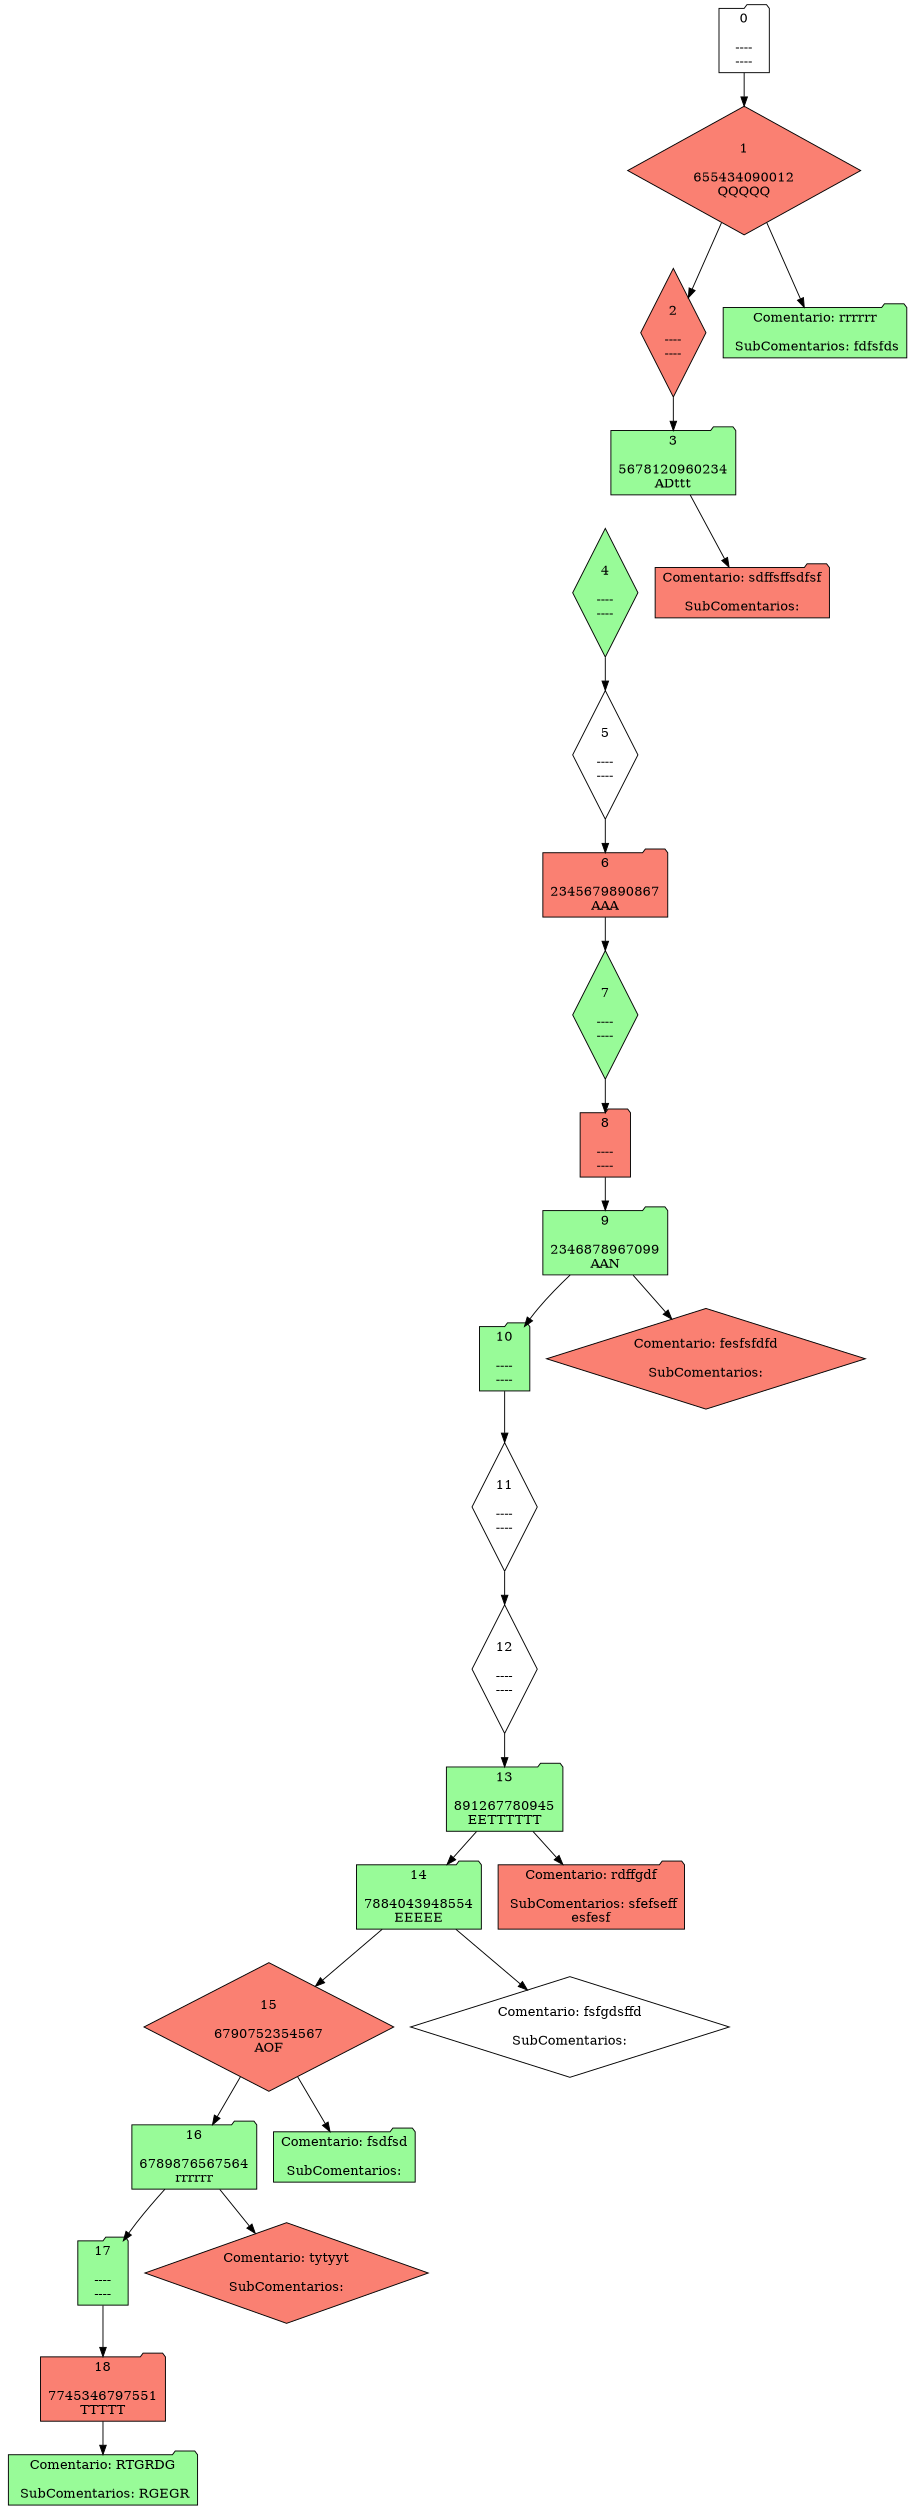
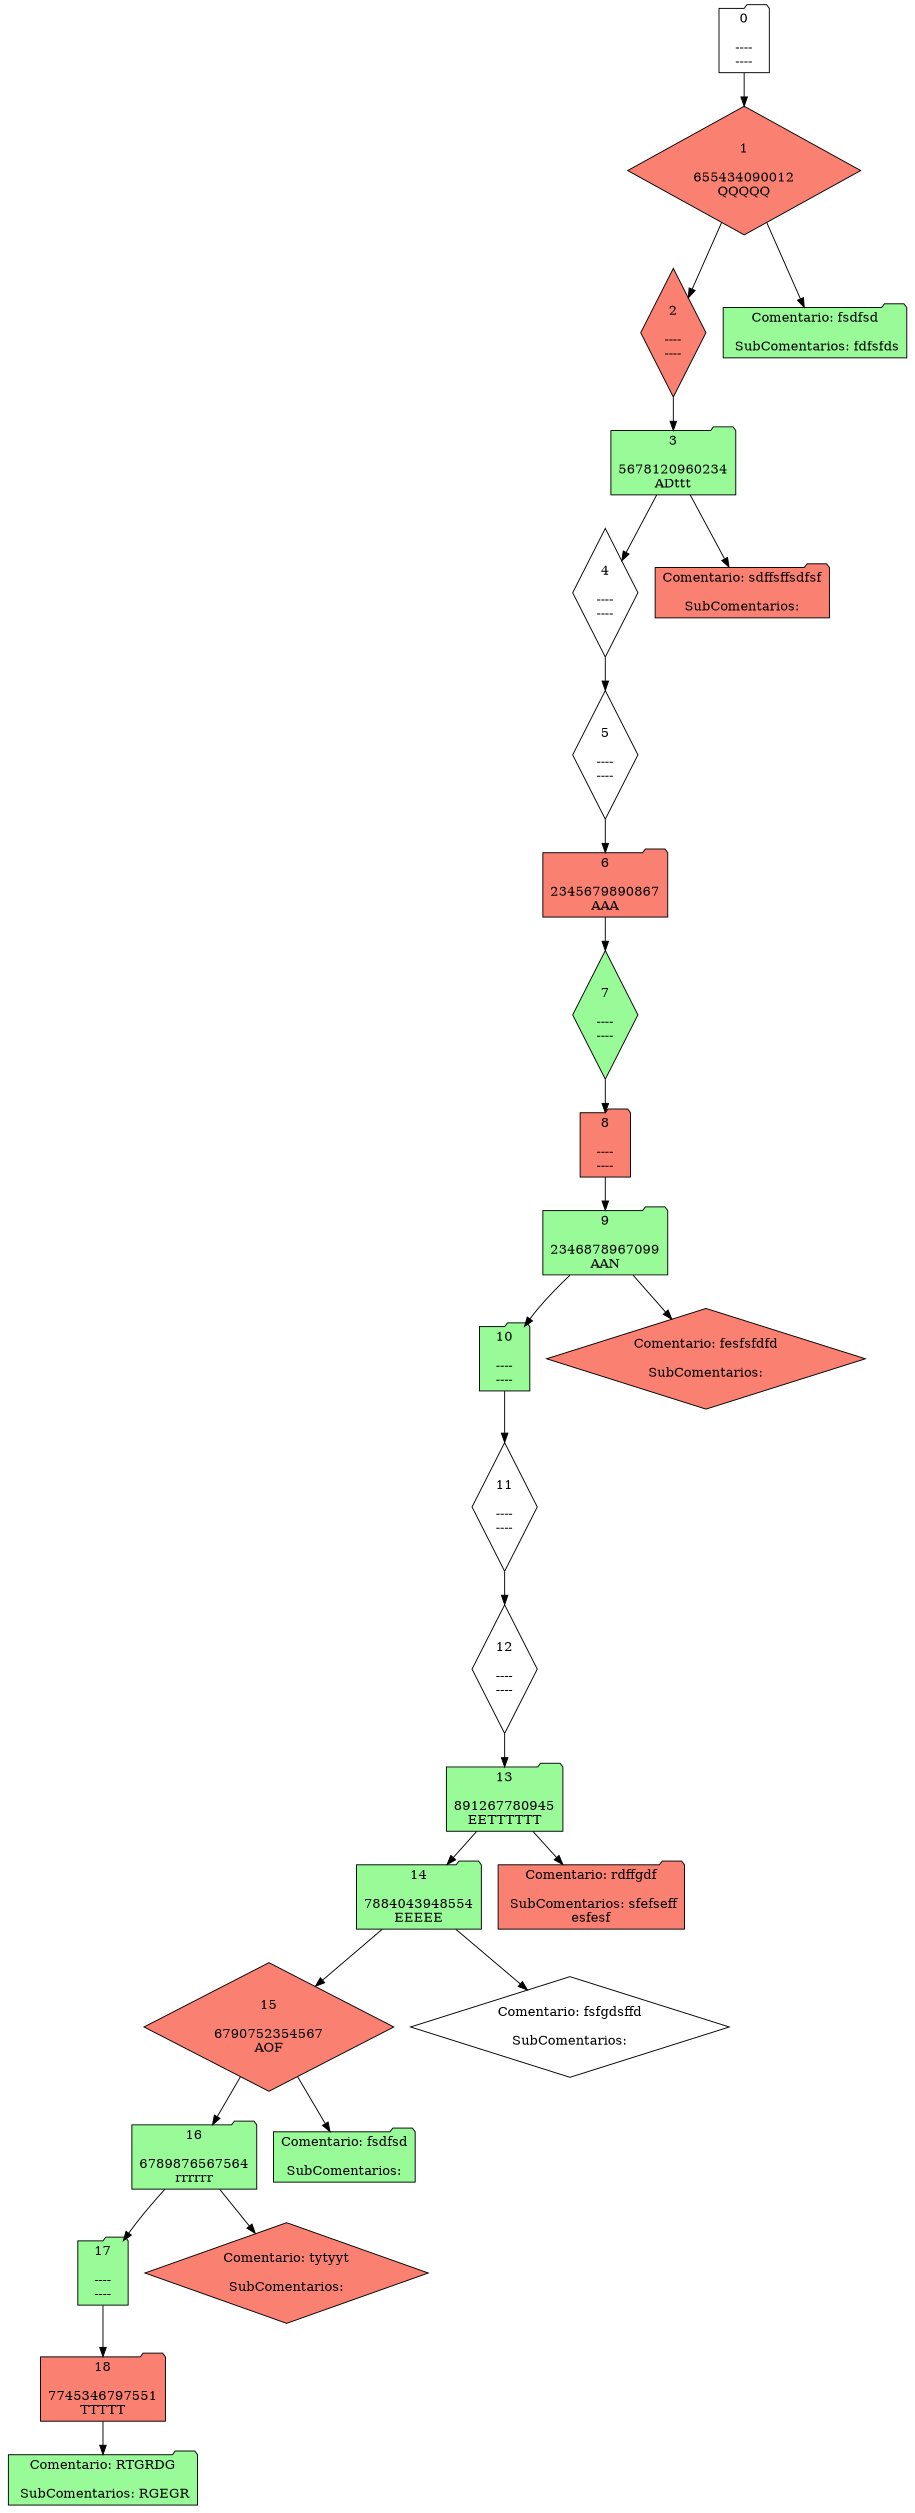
  digraph {
    compound=true
    labelloc=b
    node [fillcolor=palegreen shape=folder style=filled]
    n1 [fillcolor=white label="0&#92;n&#92;n----&#92;n----"]
    n2 [fillcolor=salmon label="1&#92;n&#92;n655434090012&#92;nQQQQQ" shape=diamond]
    n3 [fillcolor=salmon label="2&#92;n&#92;n----&#92;n----" shape=diamond]
-   n4 [label="Comentario: rrrrrr&#92;n&#92;n SubComentarios: fdfsfds&#92;n"]
+   n4 [label="Comentario: fsdfsd&#92;n&#92;n SubComentarios: fdfsfds&#92;n"]
    n5 [label="3&#92;n&#92;n5678120960234&#92;nADttt"]
-   n6 [label="4&#92;n&#92;n----&#92;n----" shape=diamond]
+   n6 [fillcolor=white label="4&#92;n&#92;n----&#92;n----" shape=diamond]
    n7 [fillcolor=salmon label="Comentario: sdffsffsdfsf&#92;n&#92;n SubComentarios: &#92;n"]
    n8 [fillcolor=white label="5&#92;n&#92;n----&#92;n----" shape=diamond]
    n9 [fillcolor=salmon label="6&#92;n&#92;n2345679890867&#92;nAAA"]
    n10 [label="7&#92;n&#92;n----&#92;n----" shape=diamond]
    n11 [fillcolor=salmon label="8&#92;n&#92;n----&#92;n----"]
    n12 [label="9&#92;n&#92;n2346878967099&#92;nAAN"]
    n13 [label="10&#92;n&#92;n----&#92;n----"]
    n14 [fillcolor=salmon label="Comentario: fesfsfdfd&#92;n&#92;n SubComentarios: &#92;n" shape=diamond]
    n15 [fillcolor=white label="11&#92;n&#92;n----&#92;n----" shape=diamond]
    n16 [fillcolor=white label="12&#92;n&#92;n----&#92;n----" shape=diamond]
    n17 [label="13&#92;n&#92;n891267780945&#92;nEETTTTTT"]
    n18 [label="14&#92;n&#92;n7884043948554&#92;nEEEEE"]
    n19 [fillcolor=salmon label="Comentario: rdffgdf&#92;n&#92;n SubComentarios: sfefseff&#92;nesfesf"]
    n20 [fillcolor=salmon label="15&#92;n&#92;n6790752354567&#92;nAOF" shape=diamond]
    n21 [fillcolor=white label="Comentario: fsfgdsffd&#92;n&#92;n SubComentarios: &#92;n" shape=diamond]
    n22 [label="16&#92;n&#92;n6789876567564&#92;nrrrrrr"]
    n23 [label="Comentario: fsdfsd&#92;n&#92;n SubComentarios: &#92;n"]
    n24 [label="17&#92;n&#92;n----&#92;n----"]
    n25 [fillcolor=salmon label="Comentario: tytyyt&#92;n&#92;n SubComentarios: &#92;n" shape=diamond]
    n26 [fillcolor=salmon label="18&#92;n&#92;n7745346797551&#92;nTTTTT"]
    n27 [label="Comentario: RTGRDG&#92;n&#92;n SubComentarios: RGEGR&#92;n"]
    n1 -> n2
    n2 -> n3
    n2 -> n4
    n3 -> n5
+   n5 -> n6
    n5 -> n7
    n6 -> n8
    n8 -> n9
    n9 -> n10
    n10 -> n11
    n11 -> n12
    n12 -> n13
    n12 -> n14
    n13 -> n15
    n15 -> n16
    n16 -> n17
    n17 -> n18
    n17 -> n19
    n18 -> n20
    n18 -> n21
    n20 -> n22
    n20 -> n23
    n22 -> n24
    n22 -> n25
    n24 -> n26
    n26 -> n27
  }
